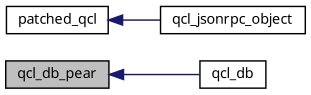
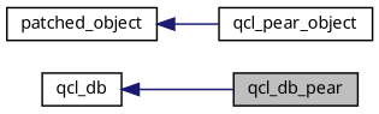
  digraph {
    rankdir=LR
    node [color=black fillcolor=white fontname="FreeSans.ttf" fontsize=10 shape=record style=filled]
    edge [color=midnightblue dir=back fontname="FreeSans.ttf" fontsize=10 labelfontname="FreeSans.ttf" labelfontsize=10 style=solid]
    n1 [fillcolor=grey75 fontcolor=black height=0.2 label=qcl_db_pear width=0.4]
    n2 [height=0.2 label=qcl_db width=0.4]
-   n3 [height=0.2 label=qcl_jsonrpc_object width=0.4]
-   n4 [height=0.2 label=patched_qcl width=0.4]
-   n1 -> n2
+   n3 [height=0.2 label=qcl_pear_object width=0.4]
+   n4 [height=0.2 label=patched_object width=0.4]
+   n2 -> n1
    n4 -> n3
  }
